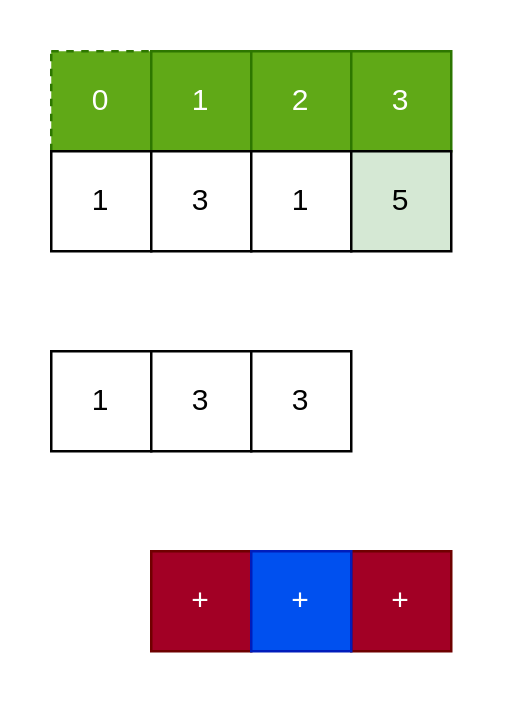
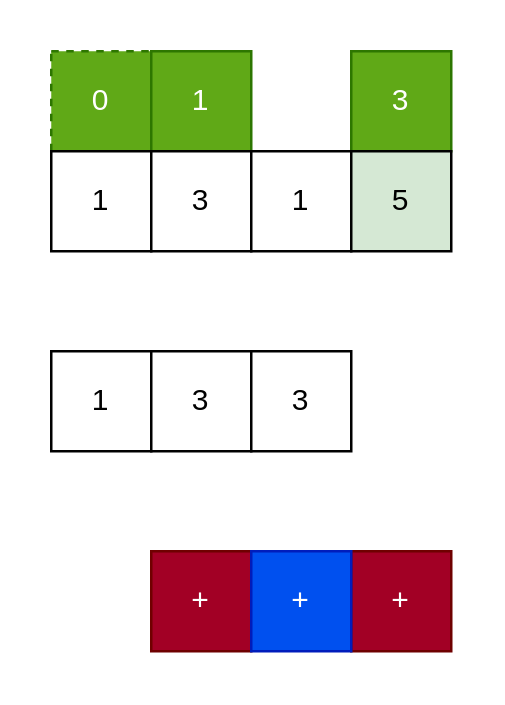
  <mxCell id="0" />
  <mxCell id="1" parent="0" />
  <mxCell id="2" value="0" style="rounded=0;whiteSpace=wrap;html=1;fillColor=#60a917;fontColor=#ffffff;strokeColor=#2D7600;dashed=1;" vertex="1" parent="1"><mxGeometry x="20" y="20" width="40" height="40" as="geometry" /></mxCell>
  <mxCell id="3" value="1" style="rounded=0;whiteSpace=wrap;html=1;fillColor=#60a917;fontColor=#ffffff;strokeColor=#2D7600;" vertex="1" parent="1"><mxGeometry x="60" y="20" width="40" height="40" as="geometry" /></mxCell>
- <mxCell id="4" value="2" style="rounded=0;whiteSpace=wrap;html=1;fillColor=#60a917;fontColor=#ffffff;strokeColor=#2D7600;" vertex="1" parent="1"><mxGeometry x="100" y="20" width="40" height="40" as="geometry" /></mxCell>
  <mxCell id="5" value="3" style="rounded=0;whiteSpace=wrap;html=1;fillColor=#60a917;fontColor=#ffffff;strokeColor=#2D7600;" vertex="1" parent="1"><mxGeometry x="140" y="20" width="40" height="40" as="geometry" /></mxCell>
  <mxCell id="6" value="1" style="rounded=0;whiteSpace=wrap;html=1;" vertex="1" parent="1"><mxGeometry x="20" y="60" width="40" height="40" as="geometry" /></mxCell>
  <mxCell id="7" value="3" style="rounded=0;whiteSpace=wrap;html=1;" vertex="1" parent="1"><mxGeometry x="60" y="60" width="40" height="40" as="geometry" /></mxCell>
  <mxCell id="8" value="1" style="rounded=0;whiteSpace=wrap;html=1;" vertex="1" parent="1"><mxGeometry x="100" y="60" width="40" height="40" as="geometry" /></mxCell>
  <mxCell id="9" value="5" style="rounded=0;whiteSpace=wrap;html=1;fillColor=#d5e8d4;" vertex="1" parent="1"><mxGeometry x="140" y="60" width="40" height="40" as="geometry" /></mxCell>
  <mxCell id="10" value="1" style="rounded=0;whiteSpace=wrap;html=1;" vertex="1" parent="1"><mxGeometry x="20" y="140" width="40" height="40" as="geometry" /></mxCell>
  <mxCell id="11" value="3" style="rounded=0;whiteSpace=wrap;html=1;" vertex="1" parent="1"><mxGeometry x="60" y="140" width="40" height="40" as="geometry" /></mxCell>
  <mxCell id="12" value="3" style="rounded=0;whiteSpace=wrap;html=1;" vertex="1" parent="1"><mxGeometry x="100" y="140" width="40" height="40" as="geometry" /></mxCell>
  <mxCell id="13" value="+" style="rounded=0;whiteSpace=wrap;html=1;fillColor=#a20025;fontColor=#ffffff;strokeColor=#6F0000;" vertex="1" parent="1"><mxGeometry x="60" y="220" width="40" height="40" as="geometry" /></mxCell>
  <mxCell id="14" value="+" style="rounded=0;whiteSpace=wrap;html=1;fillColor=#a20025;fontColor=#ffffff;strokeColor=#6F0000;" vertex="1" parent="1"><mxGeometry x="140" y="220" width="40" height="40" as="geometry" /></mxCell>
  <mxCell id="15" value="+" style="rounded=0;whiteSpace=wrap;html=1;fillColor=#0050ef;fontColor=#ffffff;strokeColor=#001DBC;" vertex="1" parent="1"><mxGeometry x="100" y="220" width="40" height="40" as="geometry" /></mxCell>
